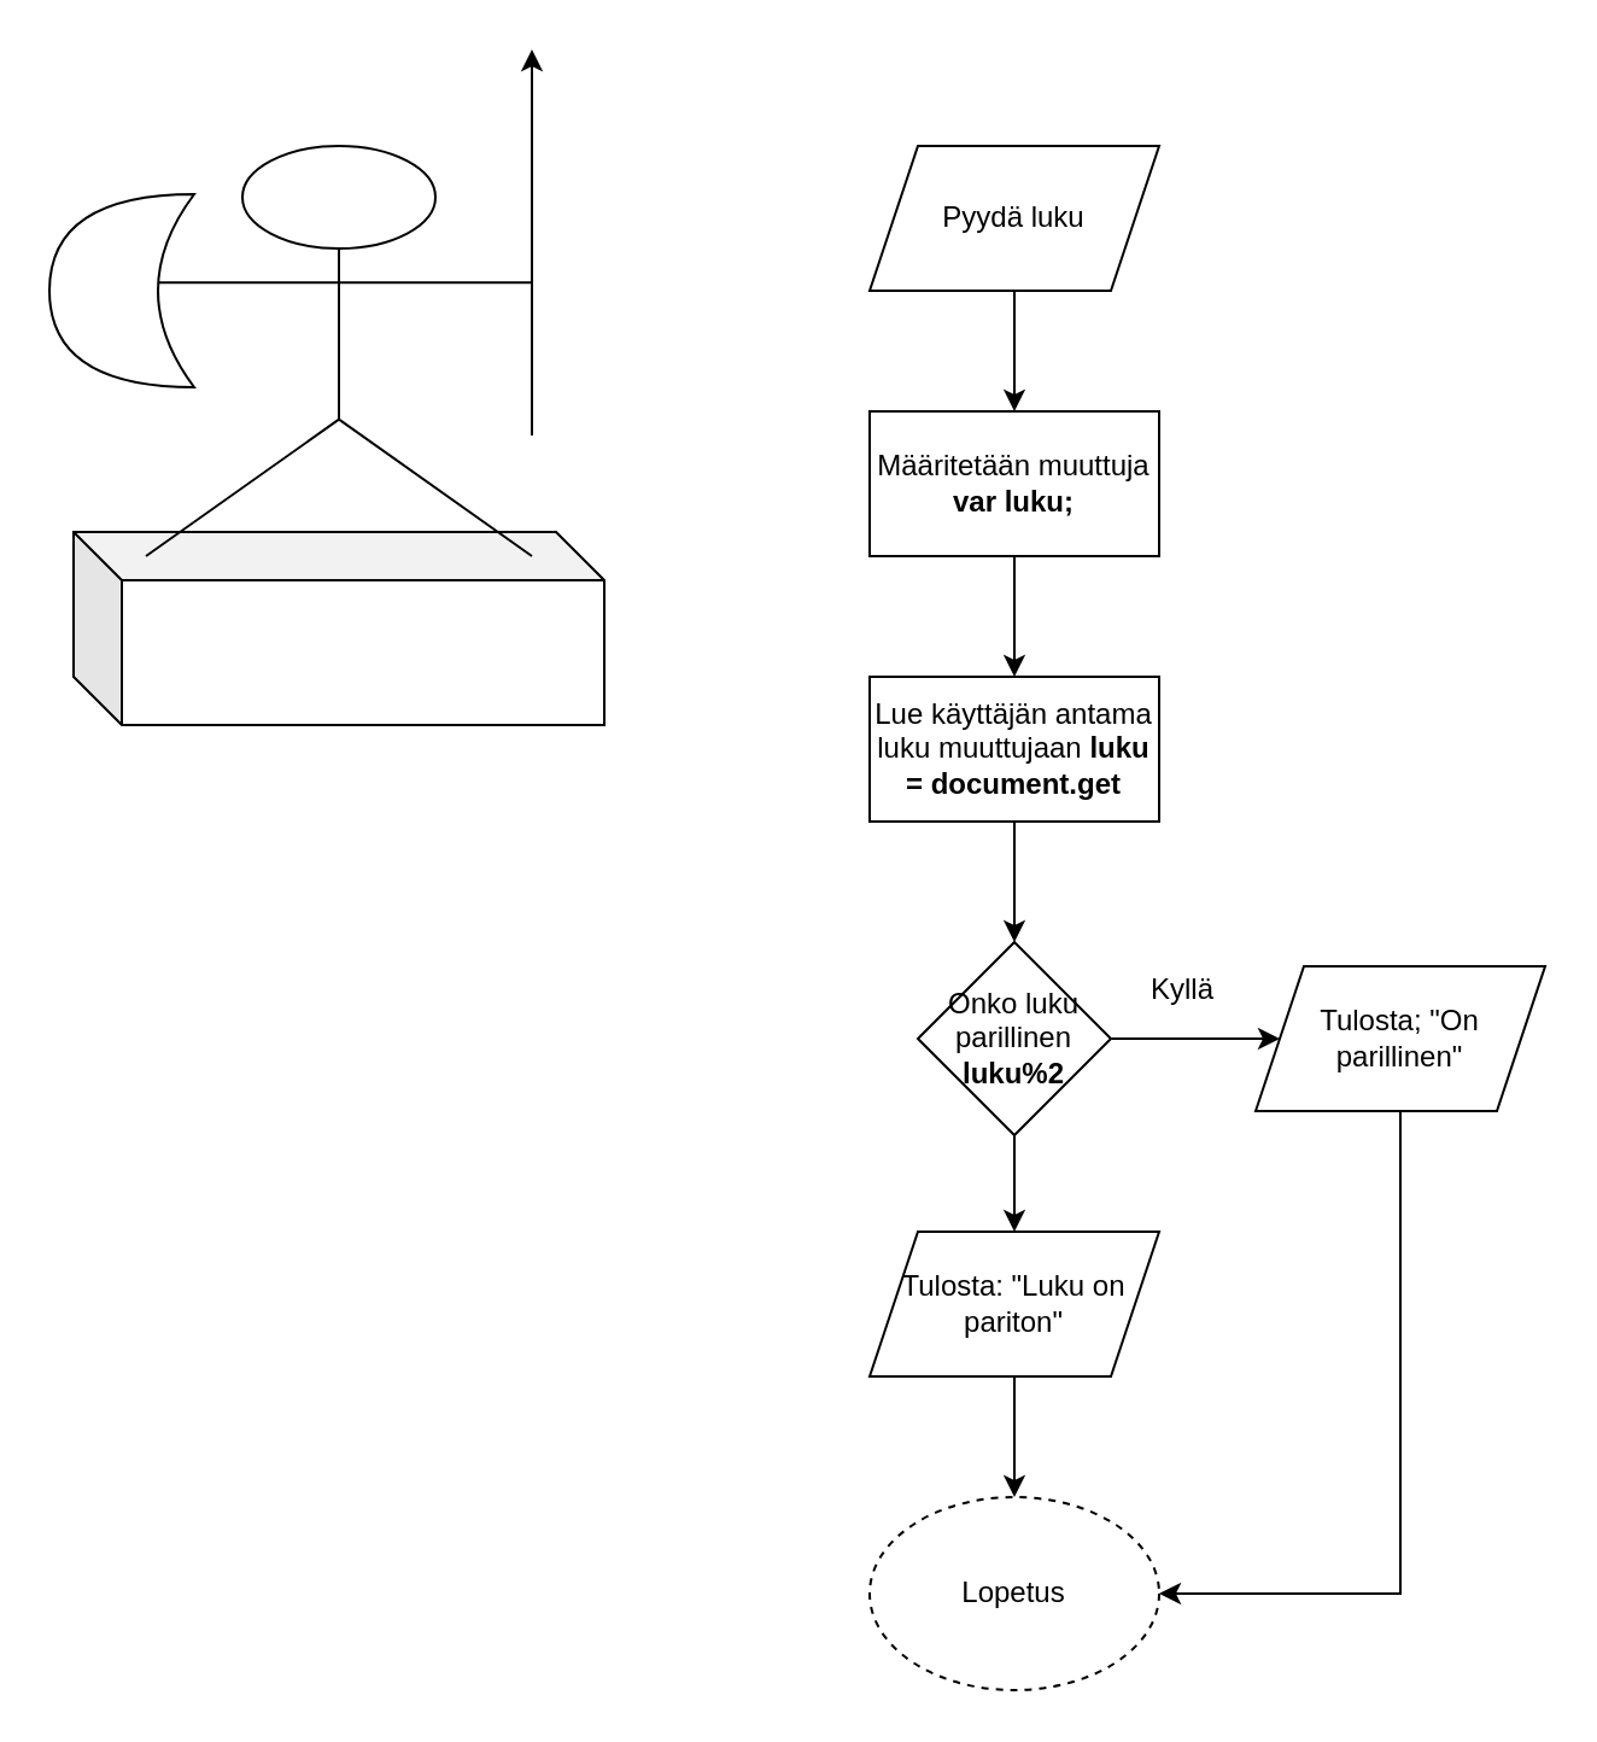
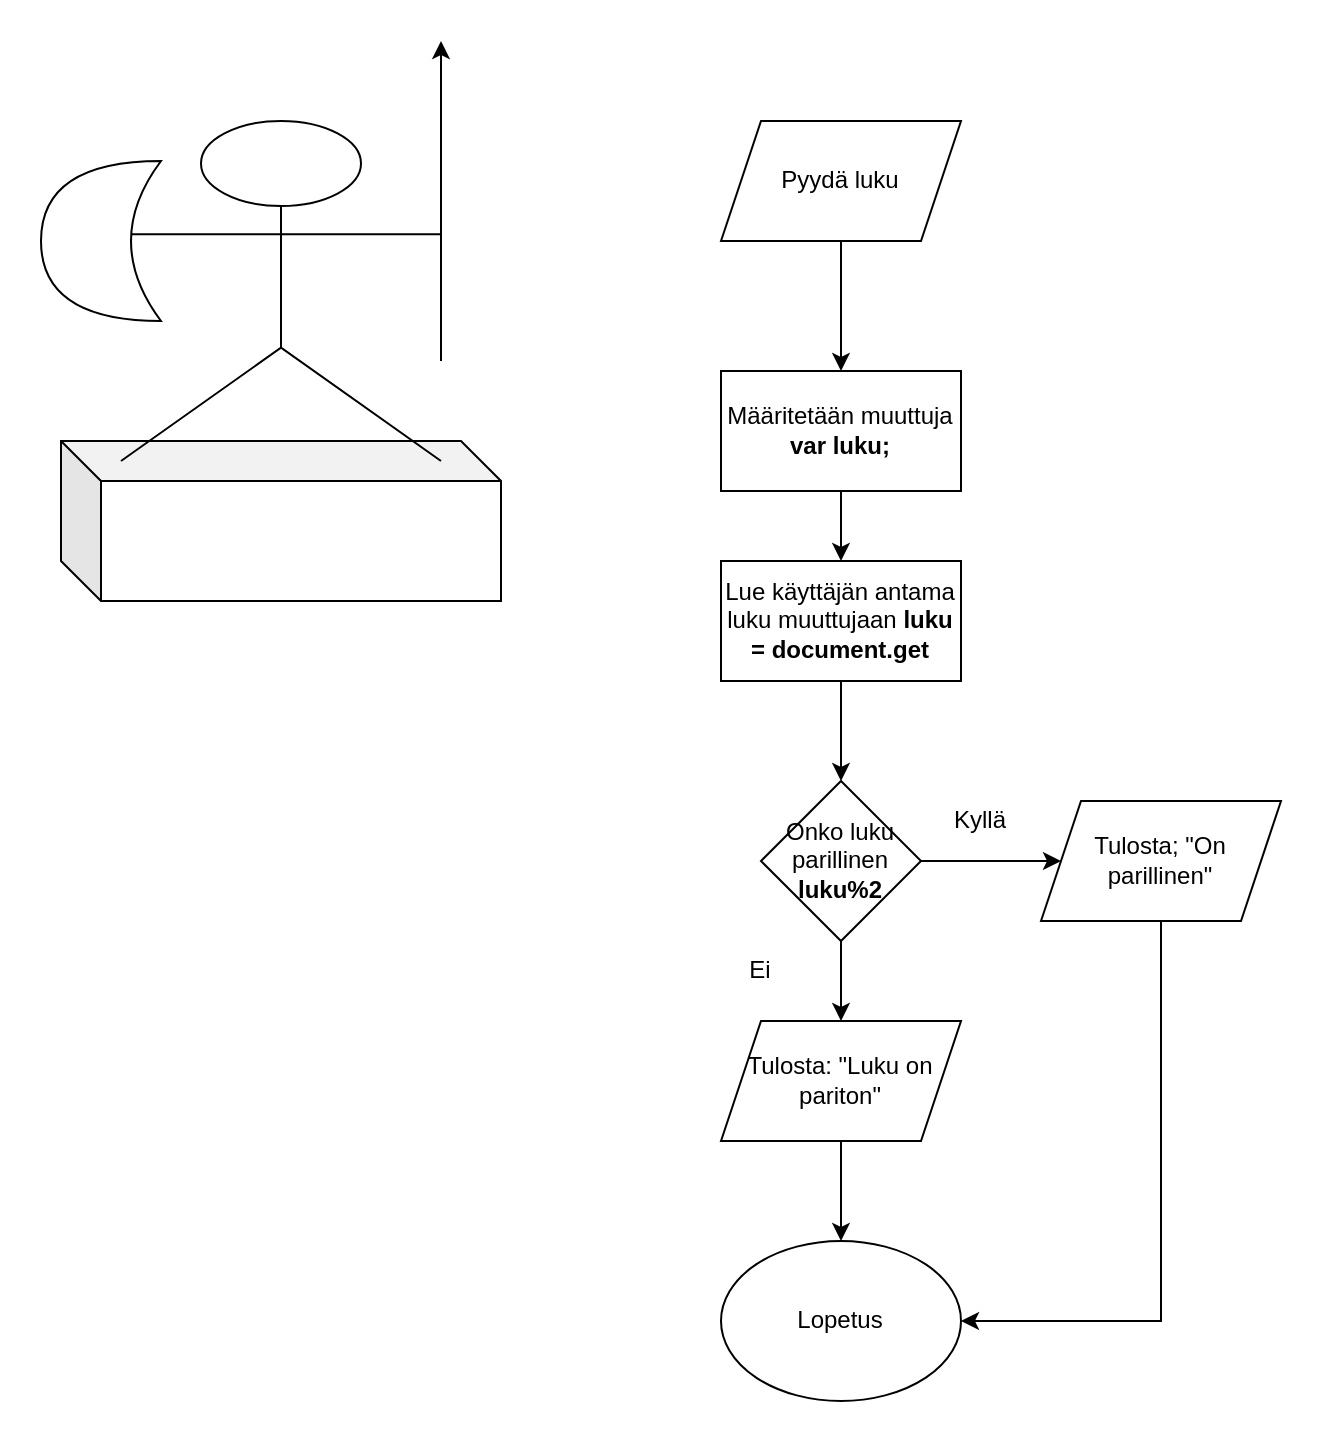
  <mxCell id="0" />
  <mxCell id="1" parent="0" />
  <mxCell id="2" style="edgeStyle=orthogonalEdgeStyle;rounded=0;orthogonalLoop=1;jettySize=auto;html=1;exitX=0.5;exitY=1;exitDx=0;exitDy=0;entryX=0.5;entryY=0;entryDx=0;entryDy=0;" edge="1" parent="1" source="3" target="5"><mxGeometry relative="1" as="geometry" /></mxCell>
  <mxCell id="3" value="Pyydä luku" style="shape=parallelogram;perimeter=parallelogramPerimeter;whiteSpace=wrap;html=1;fixedSize=1;" vertex="1" parent="1"><mxGeometry x="360" y="60" width="120" height="60" as="geometry" /></mxCell>
  <mxCell id="4" style="edgeStyle=orthogonalEdgeStyle;rounded=0;orthogonalLoop=1;jettySize=auto;html=1;exitX=0.5;exitY=1;exitDx=0;exitDy=0;entryX=0.5;entryY=0;entryDx=0;entryDy=0;" edge="1" parent="1" source="5" target="7"><mxGeometry relative="1" as="geometry" /></mxCell>
- <mxCell id="5" value="Määritetään muuttuja&lt;br&gt;&lt;b&gt;var luku;&lt;/b&gt;" style="rounded=0;whiteSpace=wrap;html=1;" vertex="1" parent="1"><mxGeometry x="360" y="170" width="120" height="60" as="geometry" /></mxCell>
+ <mxCell id="5" value="Määritetään muuttuja&lt;br&gt;&lt;b&gt;var luku;&lt;/b&gt;" style="rounded=0;whiteSpace=wrap;html=1;" vertex="1" parent="1"><mxGeometry x="360" y="185" width="120" height="60" as="geometry" /></mxCell>
  <mxCell id="6" style="edgeStyle=orthogonalEdgeStyle;rounded=0;orthogonalLoop=1;jettySize=auto;html=1;exitX=0.5;exitY=1;exitDx=0;exitDy=0;entryX=0.5;entryY=0;entryDx=0;entryDy=0;" edge="1" parent="1" source="7" target="10"><mxGeometry relative="1" as="geometry" /></mxCell>
  <mxCell id="7" value="Lue käyttäjän antama luku muuttujaan &lt;b&gt;luku = document.get&lt;/b&gt;" style="rounded=0;whiteSpace=wrap;html=1;" vertex="1" parent="1"><mxGeometry x="360" y="280" width="120" height="60" as="geometry" /></mxCell>
  <mxCell id="8" style="edgeStyle=orthogonalEdgeStyle;rounded=0;orthogonalLoop=1;jettySize=auto;html=1;exitX=1;exitY=0.5;exitDx=0;exitDy=0;entryX=0;entryY=0.5;entryDx=0;entryDy=0;" edge="1" parent="1" source="10" target="13"><mxGeometry relative="1" as="geometry" /></mxCell>
  <mxCell id="9" style="edgeStyle=orthogonalEdgeStyle;rounded=0;orthogonalLoop=1;jettySize=auto;html=1;exitX=0.5;exitY=1;exitDx=0;exitDy=0;entryX=0.5;entryY=0;entryDx=0;entryDy=0;" edge="1" parent="1" source="10" target="16"><mxGeometry relative="1" as="geometry" /></mxCell>
  <mxCell id="10" value="Onko luku parillinen&lt;br&gt;&lt;b&gt;luku%2&lt;/b&gt;" style="rhombus;whiteSpace=wrap;html=1;" vertex="1" parent="1"><mxGeometry x="380" y="390" width="80" height="80" as="geometry" /></mxCell>
  <mxCell id="11" value="" style="endArrow=classic;html=1;" edge="1" parent="1"><mxGeometry width="50" height="50" relative="1" as="geometry"><mxPoint x="220" y="180" as="sourcePoint" /><mxPoint x="220" y="20" as="targetPoint" /><Array as="points"><mxPoint x="220" y="110" /></Array></mxGeometry></mxCell>
  <mxCell id="12" style="edgeStyle=orthogonalEdgeStyle;rounded=0;orthogonalLoop=1;jettySize=auto;html=1;exitX=0.5;exitY=1;exitDx=0;exitDy=0;entryX=1;entryY=0.5;entryDx=0;entryDy=0;" edge="1" parent="1" source="13" target="18"><mxGeometry relative="1" as="geometry" /></mxCell>
  <mxCell id="13" value="Tulosta; &quot;On parillinen&quot;" style="shape=parallelogram;perimeter=parallelogramPerimeter;whiteSpace=wrap;html=1;fixedSize=1;" vertex="1" parent="1"><mxGeometry x="520" y="400" width="120" height="60" as="geometry" /></mxCell>
  <mxCell id="14" value="Kyllä" style="text;html=1;strokeColor=none;fillColor=none;align=center;verticalAlign=middle;whiteSpace=wrap;rounded=0;" vertex="1" parent="1"><mxGeometry x="470" y="400" width="40" height="20" as="geometry" /></mxCell>
  <mxCell id="15" style="edgeStyle=orthogonalEdgeStyle;rounded=0;orthogonalLoop=1;jettySize=auto;html=1;exitX=0.5;exitY=1;exitDx=0;exitDy=0;entryX=0.5;entryY=0;entryDx=0;entryDy=0;" edge="1" parent="1" source="16" target="18"><mxGeometry relative="1" as="geometry" /></mxCell>
  <mxCell id="16" value="Tulosta: &quot;Luku on pariton&quot;" style="shape=parallelogram;perimeter=parallelogramPerimeter;whiteSpace=wrap;html=1;fixedSize=1;" vertex="1" parent="1"><mxGeometry x="360" y="510" width="120" height="60" as="geometry" /></mxCell>
- <mxCell id="18" value="Lopetus" style="ellipse;whiteSpace=wrap;html=1;dashed=1;" vertex="1" parent="1"><mxGeometry x="360" y="620" width="120" height="80" as="geometry" /></mxCell>
+ <mxCell id="17" value="Ei" style="text;html=1;strokeColor=none;fillColor=none;align=center;verticalAlign=middle;whiteSpace=wrap;rounded=0;" vertex="1" parent="1"><mxGeometry x="360" y="475" width="40" height="20" as="geometry" /></mxCell>
+ <mxCell id="18" value="Lopetus" style="ellipse;whiteSpace=wrap;html=1;" vertex="1" parent="1"><mxGeometry x="360" y="620" width="120" height="80" as="geometry" /></mxCell>
  <mxCell id="19" value="" style="shape=cube;whiteSpace=wrap;html=1;boundedLbl=1;backgroundOutline=1;darkOpacity=0.05;darkOpacity2=0.1;" vertex="1" parent="1"><mxGeometry x="30" y="220" width="220" height="80" as="geometry" /></mxCell>
  <mxCell id="20" value="" style="shape=umlActor;verticalLabelPosition=bottom;verticalAlign=top;html=1;outlineConnect=0;" vertex="1" parent="1"><mxGeometry x="60" y="60" width="160" height="170" as="geometry" /></mxCell>
  <mxCell id="21" value="" style="shape=xor;whiteSpace=wrap;html=1;rotation=-180;" vertex="1" parent="1"><mxGeometry x="20" y="80" width="60" height="80" as="geometry" /></mxCell>
